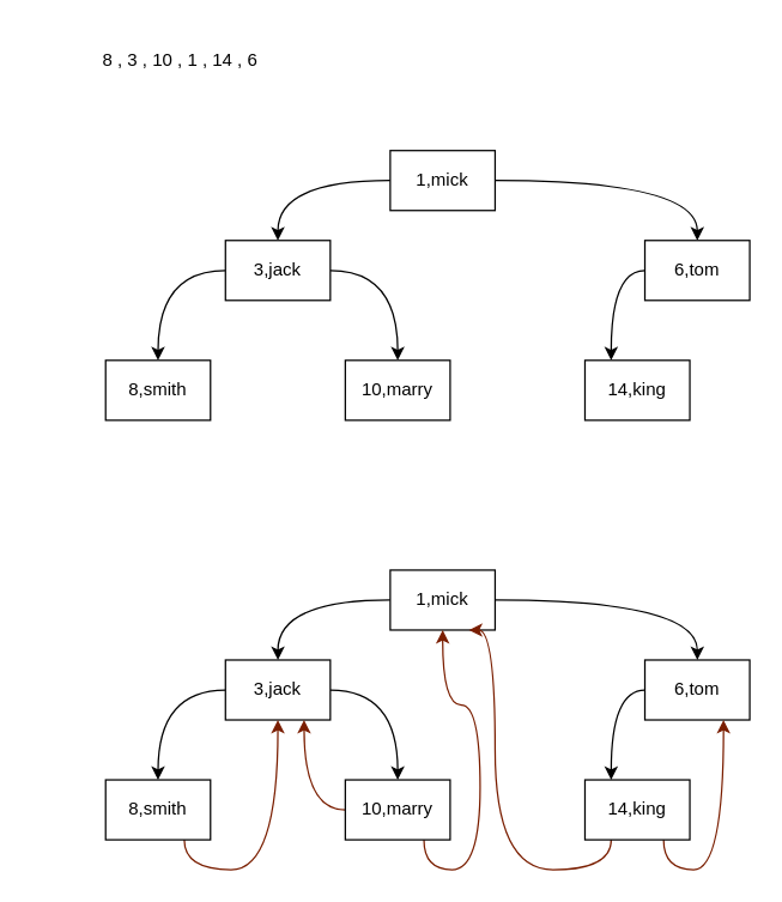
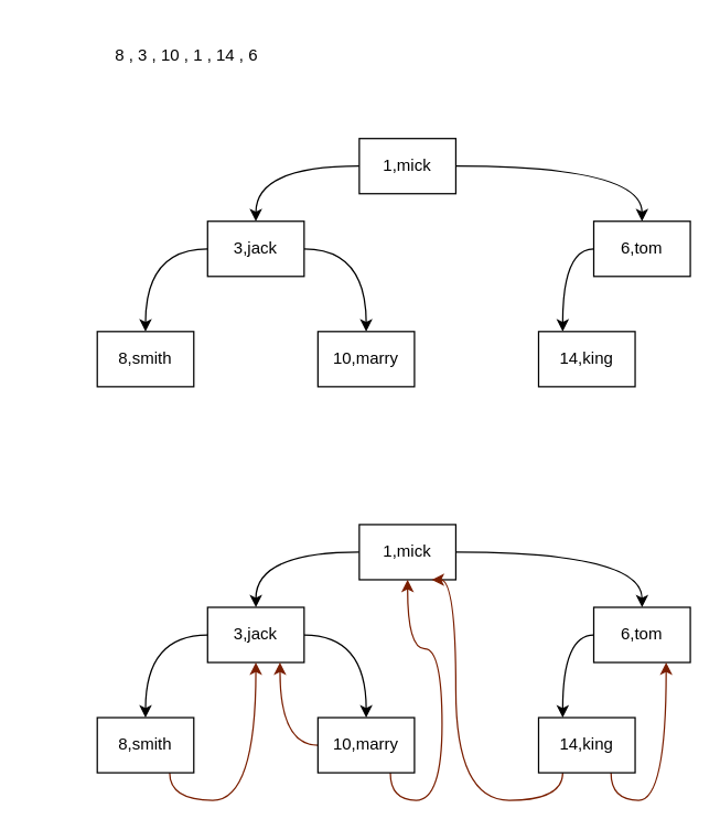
  <mxCell id="0" />
  <mxCell id="1" parent="0" />
  <mxCell id="2" style="edgeStyle=orthogonalEdgeStyle;rounded=0;orthogonalLoop=1;jettySize=auto;html=1;exitX=0;exitY=0.5;exitDx=0;exitDy=0;entryX=0.5;entryY=0;entryDx=0;entryDy=0;curved=1;" edge="1" parent="1" source="4" target="7"><mxGeometry relative="1" as="geometry" /></mxCell>
  <mxCell id="3" style="edgeStyle=orthogonalEdgeStyle;curved=1;rounded=0;orthogonalLoop=1;jettySize=auto;html=1;exitX=1;exitY=0.5;exitDx=0;exitDy=0;" edge="1" parent="1" source="4" target="9"><mxGeometry relative="1" as="geometry" /></mxCell>
  <mxCell id="4" value="1,mick" style="rounded=0;whiteSpace=wrap;html=1;" vertex="1" parent="1"><mxGeometry x="260" y="100" width="70" height="40" as="geometry" /></mxCell>
  <mxCell id="5" style="edgeStyle=orthogonalEdgeStyle;curved=1;rounded=0;orthogonalLoop=1;jettySize=auto;html=1;exitX=0;exitY=0.5;exitDx=0;exitDy=0;entryX=0.5;entryY=0;entryDx=0;entryDy=0;" edge="1" parent="1" source="7" target="10"><mxGeometry relative="1" as="geometry" /></mxCell>
  <mxCell id="6" style="edgeStyle=orthogonalEdgeStyle;curved=1;rounded=0;orthogonalLoop=1;jettySize=auto;html=1;exitX=1;exitY=0.5;exitDx=0;exitDy=0;entryX=0.5;entryY=0;entryDx=0;entryDy=0;" edge="1" parent="1" source="7" target="11"><mxGeometry relative="1" as="geometry" /></mxCell>
  <mxCell id="7" value="3,jack" style="rounded=0;whiteSpace=wrap;html=1;" vertex="1" parent="1"><mxGeometry x="150" y="160" width="70" height="40" as="geometry" /></mxCell>
  <mxCell id="8" style="edgeStyle=orthogonalEdgeStyle;curved=1;rounded=0;orthogonalLoop=1;jettySize=auto;html=1;exitX=0;exitY=0.5;exitDx=0;exitDy=0;entryX=0.25;entryY=0;entryDx=0;entryDy=0;" edge="1" parent="1" source="9" target="12"><mxGeometry relative="1" as="geometry" /></mxCell>
  <mxCell id="9" value="6,tom" style="rounded=0;whiteSpace=wrap;html=1;" vertex="1" parent="1"><mxGeometry x="430" y="160" width="70" height="40" as="geometry" /></mxCell>
  <mxCell id="10" value="8,smith" style="rounded=0;whiteSpace=wrap;html=1;" vertex="1" parent="1"><mxGeometry x="70" y="240" width="70" height="40" as="geometry" /></mxCell>
  <mxCell id="11" value="10,marry" style="rounded=0;whiteSpace=wrap;html=1;" vertex="1" parent="1"><mxGeometry x="230" y="240" width="70" height="40" as="geometry" /></mxCell>
  <mxCell id="12" value="14,king" style="rounded=0;whiteSpace=wrap;html=1;" vertex="1" parent="1"><mxGeometry x="390" y="240" width="70" height="40" as="geometry" /></mxCell>
- <mxCell id="13" value="8 , 3 , 10 , 1 , 14 , 6" style="text;html=1;strokeColor=none;fillColor=none;align=center;verticalAlign=middle;whiteSpace=wrap;rounded=0;" vertex="1" parent="1"><mxGeometry x="5" y="20" width="230" height="40" as="geometry" /></mxCell>
+ <mxCell id="13" value="8 , 3 , 10 , 1 , 14 , 6" style="text;html=1;strokeColor=none;fillColor=none;align=center;verticalAlign=middle;whiteSpace=wrap;rounded=0;" vertex="1" parent="1"><mxGeometry x="20" y="20" width="230" height="40" as="geometry" /></mxCell>
  <mxCell id="14" style="edgeStyle=orthogonalEdgeStyle;rounded=0;orthogonalLoop=1;jettySize=auto;html=1;exitX=0;exitY=0.5;exitDx=0;exitDy=0;entryX=0.5;entryY=0;entryDx=0;entryDy=0;curved=1;" edge="1" parent="1" source="16" target="19"><mxGeometry relative="1" as="geometry" /></mxCell>
  <mxCell id="15" style="edgeStyle=orthogonalEdgeStyle;curved=1;rounded=0;orthogonalLoop=1;jettySize=auto;html=1;exitX=1;exitY=0.5;exitDx=0;exitDy=0;" edge="1" parent="1" source="16" target="21"><mxGeometry relative="1" as="geometry" /></mxCell>
  <mxCell id="16" value="1,mick" style="rounded=0;whiteSpace=wrap;html=1;" vertex="1" parent="1"><mxGeometry x="260" y="380" width="70" height="40" as="geometry" /></mxCell>
  <mxCell id="17" style="edgeStyle=orthogonalEdgeStyle;curved=1;rounded=0;orthogonalLoop=1;jettySize=auto;html=1;exitX=0;exitY=0.5;exitDx=0;exitDy=0;entryX=0.5;entryY=0;entryDx=0;entryDy=0;" edge="1" parent="1" source="19" target="23"><mxGeometry relative="1" as="geometry" /></mxCell>
  <mxCell id="18" style="edgeStyle=orthogonalEdgeStyle;curved=1;rounded=0;orthogonalLoop=1;jettySize=auto;html=1;exitX=1;exitY=0.5;exitDx=0;exitDy=0;entryX=0.5;entryY=0;entryDx=0;entryDy=0;" edge="1" parent="1" source="19" target="26"><mxGeometry relative="1" as="geometry" /></mxCell>
  <mxCell id="19" value="3,jack" style="rounded=0;whiteSpace=wrap;html=1;" vertex="1" parent="1"><mxGeometry x="150" y="440" width="70" height="40" as="geometry" /></mxCell>
  <mxCell id="20" style="edgeStyle=orthogonalEdgeStyle;curved=1;rounded=0;orthogonalLoop=1;jettySize=auto;html=1;exitX=0;exitY=0.5;exitDx=0;exitDy=0;entryX=0.25;entryY=0;entryDx=0;entryDy=0;" edge="1" parent="1" source="21" target="29"><mxGeometry relative="1" as="geometry" /></mxCell>
  <mxCell id="21" value="6,tom" style="rounded=0;whiteSpace=wrap;html=1;" vertex="1" parent="1"><mxGeometry x="430" y="440" width="70" height="40" as="geometry" /></mxCell>
  <mxCell id="22" style="edgeStyle=orthogonalEdgeStyle;curved=1;rounded=0;orthogonalLoop=1;jettySize=auto;html=1;exitX=0.75;exitY=1;exitDx=0;exitDy=0;entryX=0.5;entryY=1;entryDx=0;entryDy=0;strokeColor=#7A1E00;" edge="1" parent="1" source="23" target="19"><mxGeometry relative="1" as="geometry" /></mxCell>
  <mxCell id="23" value="8,smith" style="rounded=0;whiteSpace=wrap;html=1;" vertex="1" parent="1"><mxGeometry x="70" y="520" width="70" height="40" as="geometry" /></mxCell>
  <mxCell id="24" style="edgeStyle=orthogonalEdgeStyle;curved=1;rounded=0;orthogonalLoop=1;jettySize=auto;html=1;exitX=0;exitY=0.5;exitDx=0;exitDy=0;entryX=0.75;entryY=1;entryDx=0;entryDy=0;strokeColor=#7A1E00;" edge="1" parent="1" source="26" target="19"><mxGeometry relative="1" as="geometry" /></mxCell>
  <mxCell id="25" style="edgeStyle=orthogonalEdgeStyle;curved=1;rounded=0;orthogonalLoop=1;jettySize=auto;html=1;exitX=0.75;exitY=1;exitDx=0;exitDy=0;entryX=0.5;entryY=1;entryDx=0;entryDy=0;strokeColor=#7A1E00;" edge="1" parent="1" source="26" target="16"><mxGeometry relative="1" as="geometry" /></mxCell>
  <mxCell id="26" value="10,marry" style="rounded=0;whiteSpace=wrap;html=1;" vertex="1" parent="1"><mxGeometry x="230" y="520" width="70" height="40" as="geometry" /></mxCell>
  <mxCell id="27" style="edgeStyle=orthogonalEdgeStyle;curved=1;rounded=0;orthogonalLoop=1;jettySize=auto;html=1;exitX=0.25;exitY=1;exitDx=0;exitDy=0;entryX=0.75;entryY=1;entryDx=0;entryDy=0;strokeColor=#7A1E00;" edge="1" parent="1" source="29" target="16"><mxGeometry relative="1" as="geometry"><Array as="points"><mxPoint x="408" y="580" /><mxPoint x="330" y="580" /><mxPoint x="330" y="420" /></Array></mxGeometry></mxCell>
  <mxCell id="28" style="edgeStyle=orthogonalEdgeStyle;curved=1;rounded=0;orthogonalLoop=1;jettySize=auto;html=1;exitX=0.75;exitY=1;exitDx=0;exitDy=0;entryX=0.75;entryY=1;entryDx=0;entryDy=0;strokeColor=#7A1E00;" edge="1" parent="1" source="29" target="21"><mxGeometry relative="1" as="geometry" /></mxCell>
  <mxCell id="29" value="14,king" style="rounded=0;whiteSpace=wrap;html=1;" vertex="1" parent="1"><mxGeometry x="390" y="520" width="70" height="40" as="geometry" /></mxCell>
